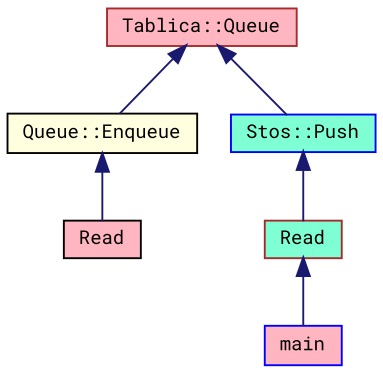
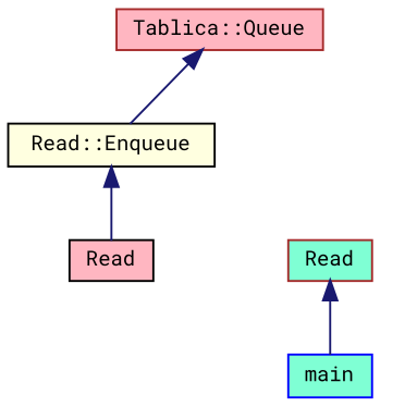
  digraph {
    fontname="Roboto Mono"
    rankdir=TB
    node [color=brown fillcolor=lightpink fontname="Roboto Mono" fontsize=10 shape=record style=filled]
    edge [color=midnightblue dir=back fontname="Roboto Mono" fontsize=10 labelfontname=Helvetica labelfontsize=10 style=solid]
    n1 [fontcolor=black height=0.2 label="Tablica::Queue" width=0.4]
-   n2 [color=black fillcolor=lightyellow height=0.2 label="Queue::Enqueue" width=0.4]
-   n3 [color=blue fillcolor=aquamarine height=0.2 label="Stos::Push" width=0.4]
+   n2 [color=black fillcolor=lightyellow height=0.2 label="Read::Enqueue" width=0.4]
    n4 [color=black height=0.2 label=Read width=0.4]
    n5 [fillcolor=aquamarine height=0.2 label=Read width=0.4]
-   n6 [color=blue height=0.2 label=main width=0.4]
+   n6 [color=blue fillcolor=aquamarine height=0.2 label=main width=0.4]
    n1 -> n2
-   n1 -> n3
    n2 -> n4
-   n3 -> n5
    n5 -> n6
  }
